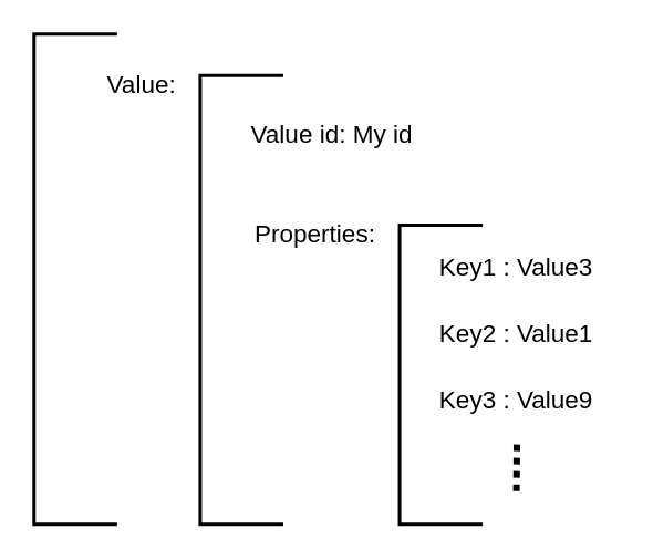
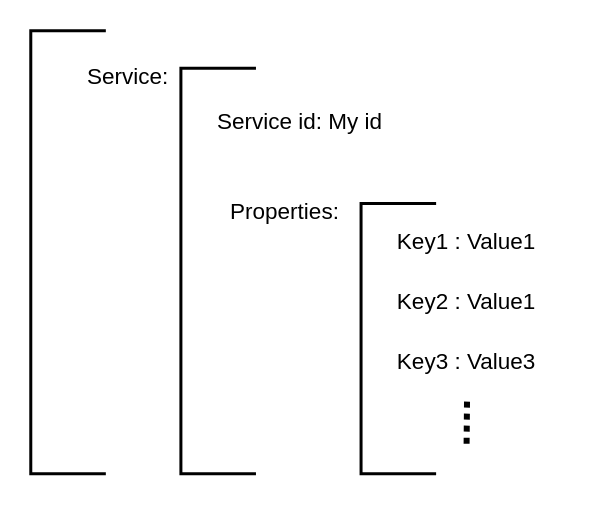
  <mxCell id="0" />
  <mxCell id="1" parent="0" />
  <mxCell id="2" value="" style="strokeWidth=2;html=1;shape=mxgraph.flowchart.annotation_1;align=left;pointerEvents=1;" vertex="1" parent="1"><mxGeometry x="20" y="20" width="50" height="295" as="geometry" /></mxCell>
- <mxCell id="3" value="Value:" style="text;html=1;align=center;verticalAlign=middle;whiteSpace=wrap;rounded=0;fontSize=15;" vertex="1" parent="1"><mxGeometry x="50" y="35" width="70" height="30" as="geometry" /></mxCell>
+ <mxCell id="3" value="Service:" style="text;html=1;align=center;verticalAlign=middle;whiteSpace=wrap;rounded=0;fontSize=15;" vertex="1" parent="1"><mxGeometry x="50" y="35" width="70" height="30" as="geometry" /></mxCell>
  <mxCell id="4" value="" style="strokeWidth=2;html=1;shape=mxgraph.flowchart.annotation_1;align=left;pointerEvents=1;" vertex="1" parent="1"><mxGeometry x="120" y="45" width="50" height="270" as="geometry" /></mxCell>
- <mxCell id="5" value="Value id: My id" style="text;html=1;align=center;verticalAlign=middle;whiteSpace=wrap;rounded=0;fontSize=15;" vertex="1" parent="1"><mxGeometry x="139" y="65" width="121" height="30" as="geometry" /></mxCell>
+ <mxCell id="5" value="Service id: My id" style="text;html=1;align=center;verticalAlign=middle;whiteSpace=wrap;rounded=0;fontSize=15;" vertex="1" parent="1"><mxGeometry x="139" y="65" width="121" height="30" as="geometry" /></mxCell>
  <mxCell id="6" value="Properties:" style="text;html=1;align=center;verticalAlign=middle;whiteSpace=wrap;rounded=0;fontSize=15;" vertex="1" parent="1"><mxGeometry x="129" y="125" width="121" height="30" as="geometry" /></mxCell>
  <mxCell id="7" value="" style="strokeWidth=2;html=1;shape=mxgraph.flowchart.annotation_1;align=left;pointerEvents=1;" vertex="1" parent="1"><mxGeometry x="240" y="135" width="50" height="180" as="geometry" /></mxCell>
- <mxCell id="8" value="Key1 : Value3" style="text;html=1;align=center;verticalAlign=middle;whiteSpace=wrap;rounded=0;fontSize=15;" vertex="1" parent="1"><mxGeometry x="250" y="145" width="121" height="30" as="geometry" /></mxCell>
+ <mxCell id="8" value="Key1 : Value1" style="text;html=1;align=center;verticalAlign=middle;whiteSpace=wrap;rounded=0;fontSize=15;" vertex="1" parent="1"><mxGeometry x="250" y="145" width="121" height="30" as="geometry" /></mxCell>
  <mxCell id="9" value="Key2 : Value1" style="text;html=1;align=center;verticalAlign=middle;whiteSpace=wrap;rounded=0;fontSize=15;" vertex="1" parent="1"><mxGeometry x="250" y="185" width="121" height="30" as="geometry" /></mxCell>
- <mxCell id="10" value="Key3 : Value9" style="text;html=1;align=center;verticalAlign=middle;whiteSpace=wrap;rounded=0;fontSize=15;" vertex="1" parent="1"><mxGeometry x="250" y="225" width="121" height="30" as="geometry" /></mxCell>
+ <mxCell id="10" value="Key3 : Value3" style="text;html=1;align=center;verticalAlign=middle;whiteSpace=wrap;rounded=0;fontSize=15;" vertex="1" parent="1"><mxGeometry x="250" y="225" width="121" height="30" as="geometry" /></mxCell>
  <mxCell id="11" value="" style="endArrow=none;dashed=1;html=1;rounded=0;dashPattern=1 1;strokeWidth=4;" edge="1" parent="1"><mxGeometry width="50" height="50" relative="1" as="geometry"><mxPoint x="310.3" y="295" as="sourcePoint" /><mxPoint x="310.6" y="265" as="targetPoint" /></mxGeometry></mxCell>
